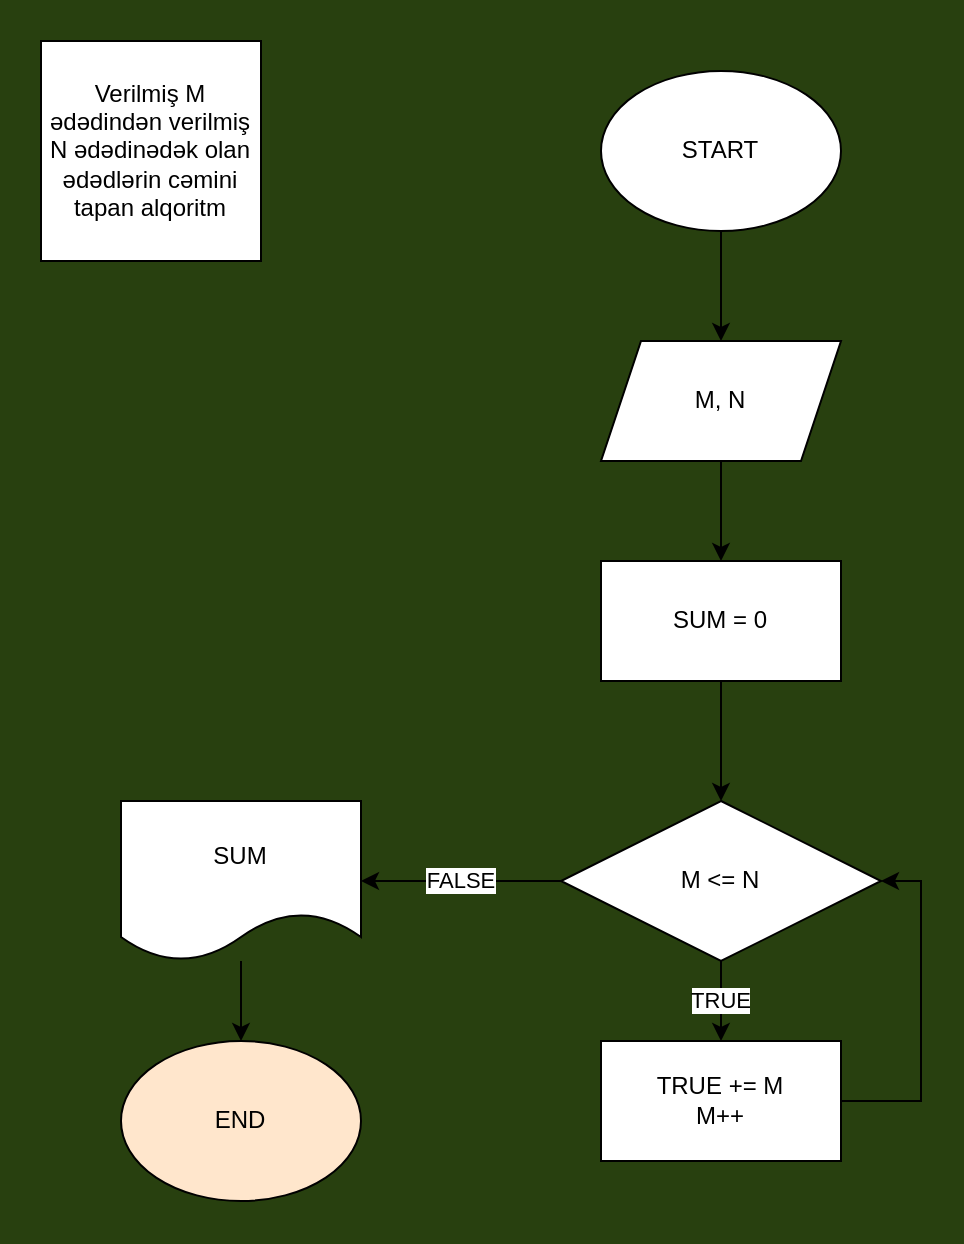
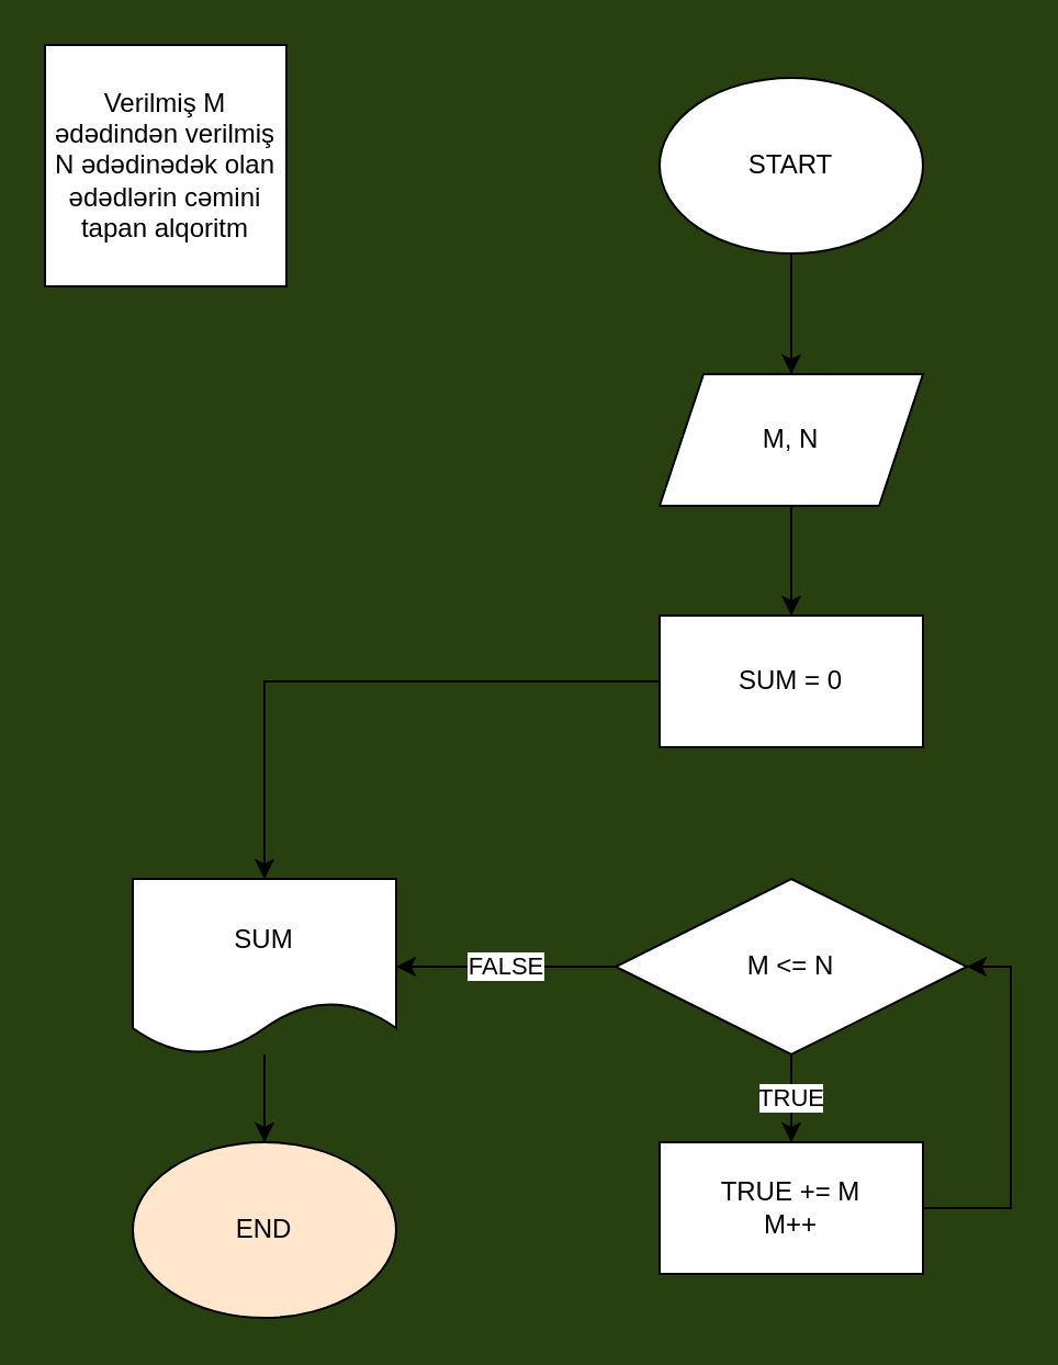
  <mxCell id="0" />
  <mxCell id="1" parent="0" />
  <mxCell id="2" value="Verilmiş M ədədindən verilmiş N ədədinədək olan ədədlərin cəmini tapan alqoritm" style="whiteSpace=wrap;html=1;aspect=fixed;" vertex="1" parent="1"><mxGeometry x="20" y="20" width="110" height="110" as="geometry" /></mxCell>
  <mxCell id="3" value="" style="edgeStyle=orthogonalEdgeStyle;rounded=0;orthogonalLoop=1;jettySize=auto;html=1;" edge="1" parent="1" source="4" target="6"><mxGeometry relative="1" as="geometry" /></mxCell>
  <mxCell id="4" value="START" style="ellipse;whiteSpace=wrap;html=1;" vertex="1" parent="1"><mxGeometry x="300" y="35" width="120" height="80" as="geometry" /></mxCell>
  <mxCell id="5" value="" style="edgeStyle=orthogonalEdgeStyle;rounded=0;orthogonalLoop=1;jettySize=auto;html=1;" edge="1" parent="1" source="6" target="8"><mxGeometry relative="1" as="geometry" /></mxCell>
  <mxCell id="6" value="M, N" style="shape=parallelogram;perimeter=parallelogramPerimeter;whiteSpace=wrap;html=1;fixedSize=1;" vertex="1" parent="1"><mxGeometry x="300" y="170" width="120" height="60" as="geometry" /></mxCell>
- <mxCell id="7" value="" style="edgeStyle=orthogonalEdgeStyle;rounded=0;orthogonalLoop=1;jettySize=auto;html=1;" edge="1" parent="1" source="8" target="11"><mxGeometry relative="1" as="geometry" /></mxCell>
+ <mxCell id="7" value="" style="edgeStyle=orthogonalEdgeStyle;rounded=0;orthogonalLoop=1;jettySize=auto;html=1;" edge="1" parent="1" source="8" target="15"><mxGeometry relative="1" as="geometry" /></mxCell>
  <mxCell id="8" value="SUM = 0" style="whiteSpace=wrap;html=1;" vertex="1" parent="1"><mxGeometry x="300" y="280" width="120" height="60" as="geometry" /></mxCell>
  <mxCell id="9" value="TRUE" style="edgeStyle=orthogonalEdgeStyle;rounded=0;orthogonalLoop=1;jettySize=auto;html=1;" edge="1" parent="1" source="11" target="13"><mxGeometry relative="1" as="geometry" /></mxCell>
  <mxCell id="10" value="FALSE" style="edgeStyle=orthogonalEdgeStyle;rounded=0;orthogonalLoop=1;jettySize=auto;html=1;" edge="1" parent="1" source="11" target="15"><mxGeometry relative="1" as="geometry" /></mxCell>
  <mxCell id="11" value="M &amp;lt;= N" style="rhombus;whiteSpace=wrap;html=1;" vertex="1" parent="1"><mxGeometry x="280" y="400" width="160" height="80" as="geometry" /></mxCell>
  <mxCell id="12" style="edgeStyle=orthogonalEdgeStyle;rounded=0;orthogonalLoop=1;jettySize=auto;html=1;entryX=1;entryY=0.5;entryDx=0;entryDy=0;" edge="1" parent="1" source="13" target="11"><mxGeometry relative="1" as="geometry"><Array as="points"><mxPoint x="460" y="550" /><mxPoint x="460" y="440" /></Array></mxGeometry></mxCell>
  <mxCell id="13" value="TRUE += M&lt;br&gt;M++" style="whiteSpace=wrap;html=1;" vertex="1" parent="1"><mxGeometry x="300" y="520" width="120" height="60" as="geometry" /></mxCell>
  <mxCell id="14" value="" style="edgeStyle=orthogonalEdgeStyle;rounded=0;orthogonalLoop=1;jettySize=auto;html=1;" edge="1" parent="1" source="15" target="16"><mxGeometry relative="1" as="geometry" /></mxCell>
  <mxCell id="15" value="SUM" style="shape=document;whiteSpace=wrap;html=1;boundedLbl=1;" vertex="1" parent="1"><mxGeometry x="60" y="400" width="120" height="80" as="geometry" /></mxCell>
  <mxCell id="16" value="END" style="ellipse;whiteSpace=wrap;html=1;fillColor=#ffe6cc;" vertex="1" parent="1"><mxGeometry x="60" y="520" width="120" height="80" as="geometry" /></mxCell>
